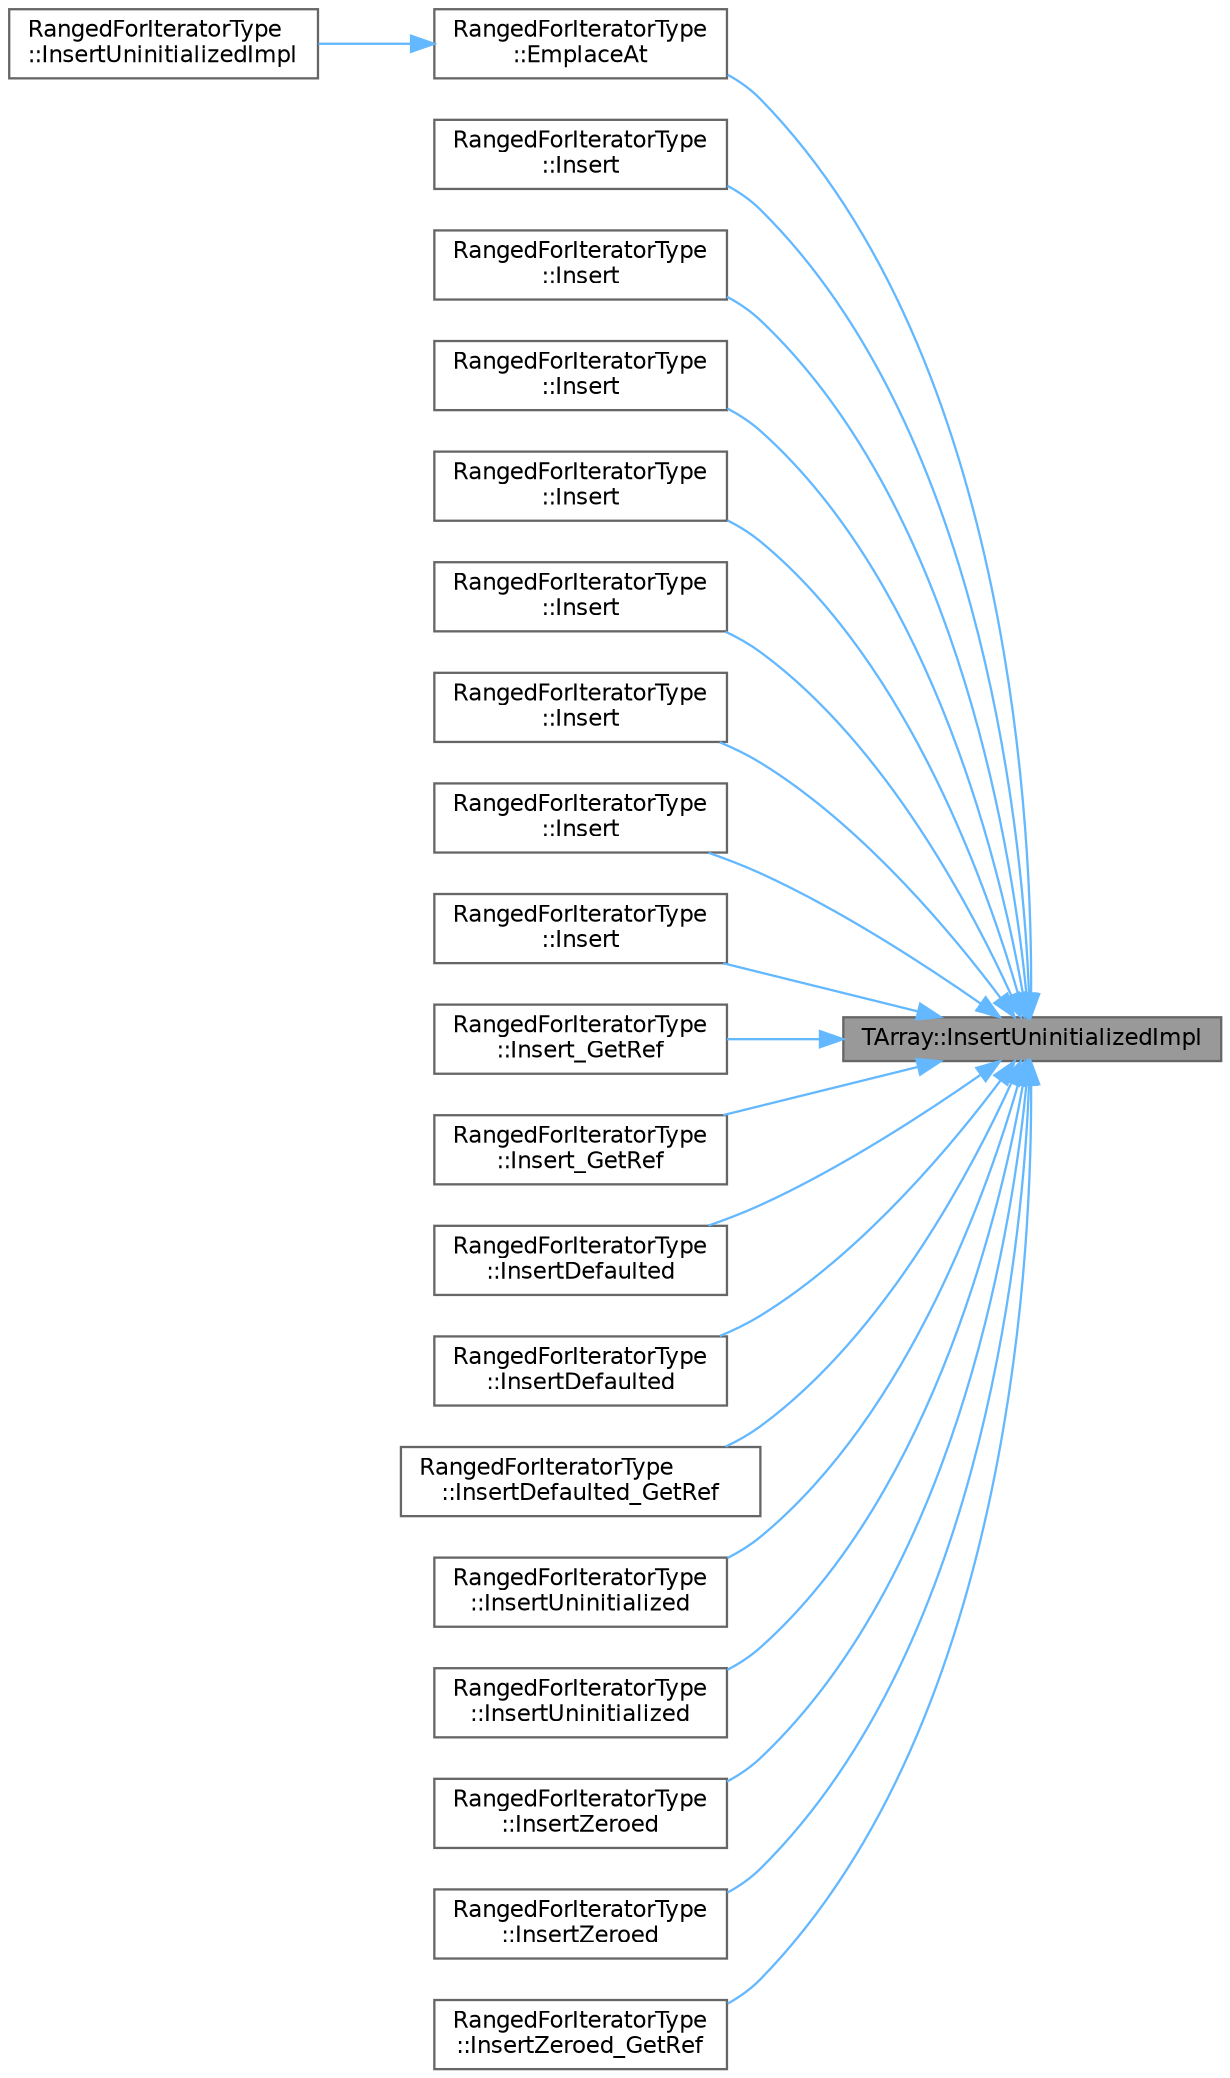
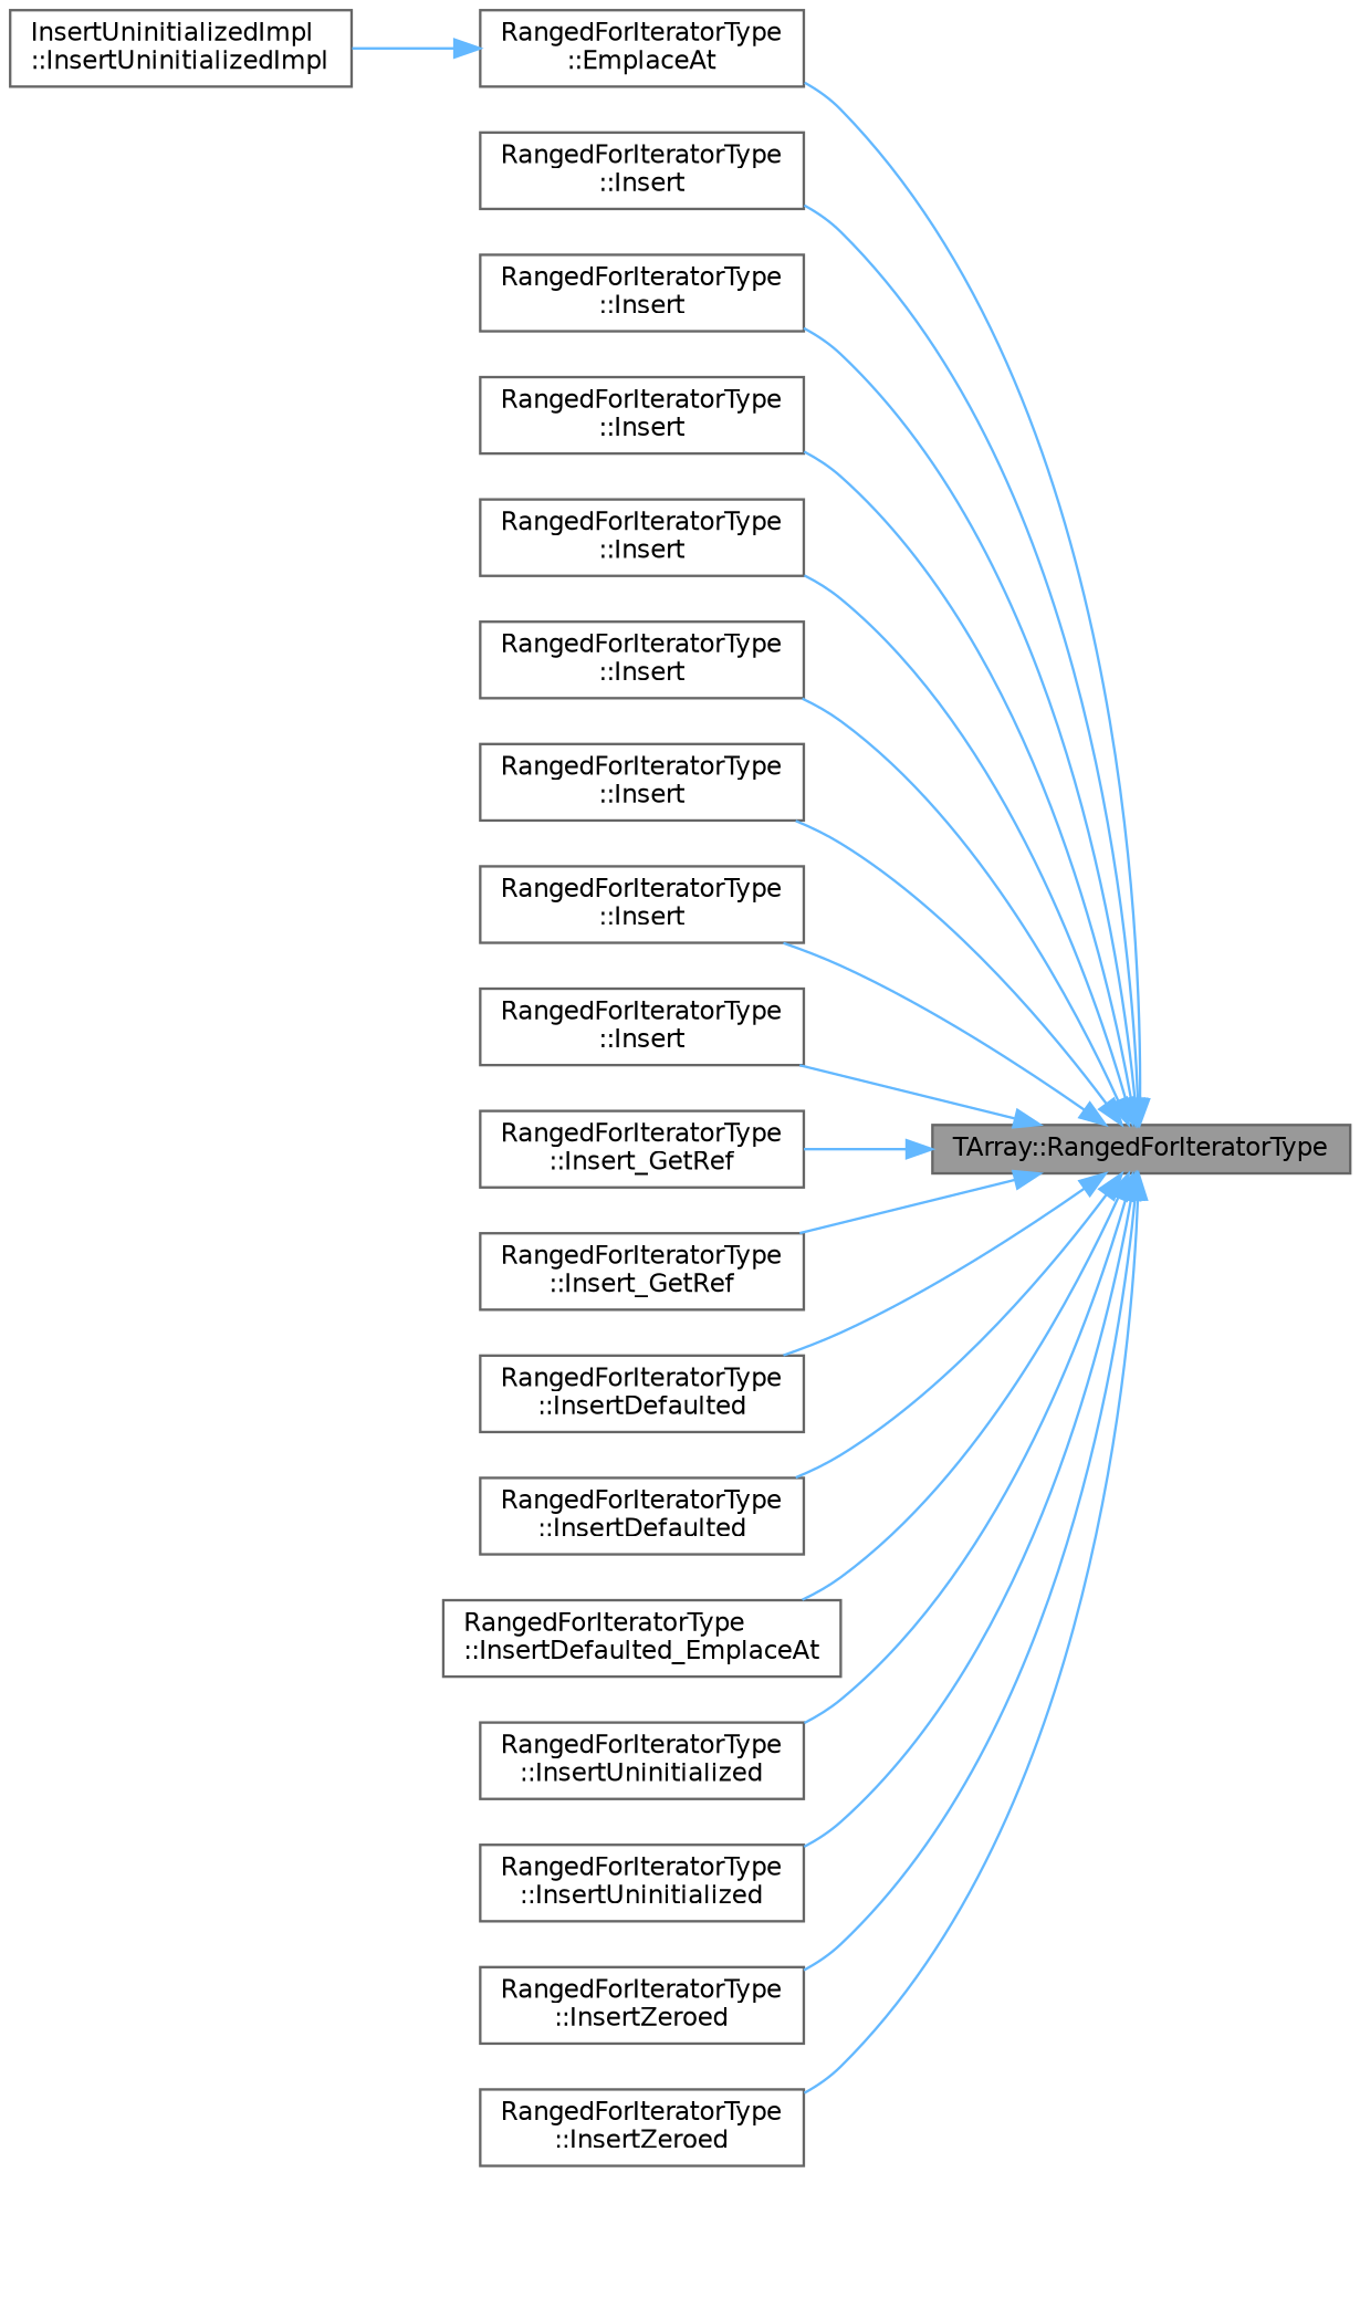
  digraph {
    rankdir=RL
    node [color=grey40 fillcolor=white fontname=Helvetica fontsize=10 shape=box style=filled]
    edge [color=steelblue1 dir=back fontname=Helvetica fontsize=10 labelfontname=Helvetica labelfontsize=10 style=solid]
-   n1 [color=gray40 fillcolor=grey60 fontcolor=black height=0.2 label="TArray::InsertUninitializedImpl" width=0.4]
+   n1 [color=gray40 fillcolor=grey60 fontcolor=black height=0.2 label="TArray::RangedForIteratorType" width=0.4]
    n2 [height=0.2 label="RangedForIteratorType\l::EmplaceAt" width=0.4]
    n3 [height=0.2 label="RangedForIteratorType\l::Insert" width=0.4]
    n4 [height=0.2 label="RangedForIteratorType\l::Insert" width=0.4]
    n5 [height=0.2 label="RangedForIteratorType\l::Insert" width=0.4]
    n6 [height=0.2 label="RangedForIteratorType\l::Insert" width=0.4]
    n7 [height=0.2 label="RangedForIteratorType\l::Insert" width=0.4]
    n8 [height=0.2 label="RangedForIteratorType\l::Insert" width=0.4]
    n9 [height=0.2 label="RangedForIteratorType\l::Insert" width=0.4]
    n10 [height=0.2 label="RangedForIteratorType\l::Insert" width=0.4]
    n11 [height=0.2 label="RangedForIteratorType\l::Insert_GetRef" width=0.4]
    n12 [height=0.2 label="RangedForIteratorType\l::Insert_GetRef" width=0.4]
    n13 [height=0.2 label="RangedForIteratorType\l::InsertDefaulted" width=0.4]
    n14 [height=0.2 label="RangedForIteratorType\l::InsertDefaulted" width=0.4]
-   n15 [height=0.2 label="RangedForIteratorType\l::InsertDefaulted_GetRef" width=0.4]
+   n15 [height=0.2 label="RangedForIteratorType\l::InsertDefaulted_EmplaceAt" width=0.4]
    n16 [height=0.2 label="RangedForIteratorType\l::InsertUninitialized" width=0.4]
    n17 [height=0.2 label="RangedForIteratorType\l::InsertUninitialized" width=0.4]
    n18 [height=0.2 label="RangedForIteratorType\l::InsertZeroed" width=0.4]
    n19 [height=0.2 label="RangedForIteratorType\l::InsertZeroed" width=0.4]
-   n20 [height=0.2 label="RangedForIteratorType\l::InsertZeroed_GetRef" width=0.4]
-   n21 [height=0.2 label="RangedForIteratorType\l::InsertUninitializedImpl" width=0.4]
+   n21 [height=0.2 label="InsertUninitializedImpl\l::InsertUninitializedImpl" width=0.4]
    n1 -> n2
    n1 -> n3
    n1 -> n4
    n1 -> n5
    n1 -> n6
    n1 -> n7
    n1 -> n8
    n1 -> n9
    n1 -> n10
    n1 -> n11
    n1 -> n12
    n1 -> n13
    n1 -> n14
    n1 -> n15
    n1 -> n16
    n1 -> n17
    n1 -> n18
    n1 -> n19
-   n1 -> n20
    n2 -> n21
  }
